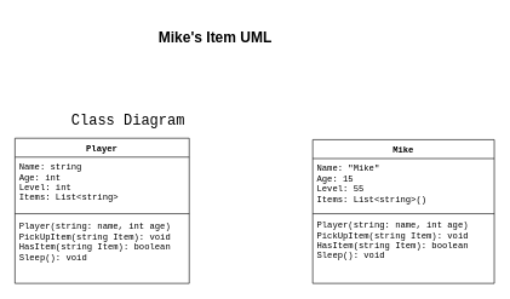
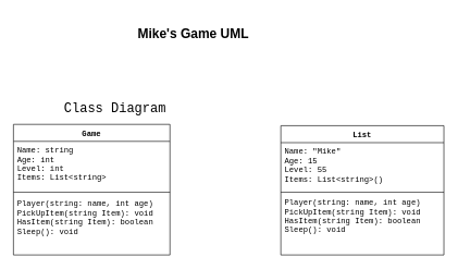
  <mxCell id="0" />
  <mxCell id="1" parent="0" />
- <mxCell id="2" value="Player" style="swimlane;fontStyle=1;align=center;verticalAlign=top;childLayout=stackLayout;horizontal=1;startSize=26;horizontalStack=0;resizeParent=1;resizeParentMax=0;resizeLast=0;collapsible=1;marginBottom=0;fontFamily=Courier New;" vertex="1" parent="1"><mxGeometry x="20" y="190" width="240" height="200" as="geometry" /></mxCell>
+ <mxCell id="2" value="Game" style="swimlane;fontStyle=1;align=center;verticalAlign=top;childLayout=stackLayout;horizontal=1;startSize=26;horizontalStack=0;resizeParent=1;resizeParentMax=0;resizeLast=0;collapsible=1;marginBottom=0;fontFamily=Courier New;" vertex="1" parent="1"><mxGeometry x="20" y="190" width="240" height="200" as="geometry" /></mxCell>
  <mxCell id="3" value="Name: string&#10;Age: int&#10;Level: int&#10;Items: List&lt;string&gt;&#10;" style="text;strokeColor=none;fillColor=none;align=left;verticalAlign=top;spacingLeft=4;spacingRight=4;overflow=hidden;rotatable=0;points=[[0,0.5],[1,0.5]];portConstraint=eastwest;fontFamily=Courier New;" vertex="1" parent="2"><mxGeometry y="26" width="240" height="74" as="geometry" /></mxCell>
  <mxCell id="4" value="" style="line;strokeWidth=1;fillColor=none;align=left;verticalAlign=middle;spacingTop=-1;spacingLeft=3;spacingRight=3;rotatable=0;labelPosition=right;points=[];portConstraint=eastwest;strokeColor=inherit;fontFamily=Courier New;" vertex="1" parent="2"><mxGeometry y="100" width="240" height="8" as="geometry" /></mxCell>
  <mxCell id="5" value="Player(string: name, int age)&#10;PickUpItem(string Item): void&#10;HasItem(string Item): boolean&#10;Sleep(): void&#10;" style="text;strokeColor=none;fillColor=none;align=left;verticalAlign=top;spacingLeft=4;spacingRight=4;overflow=hidden;rotatable=0;points=[[0,0.5],[1,0.5]];portConstraint=eastwest;fontFamily=Courier New;" vertex="1" parent="2"><mxGeometry y="108" width="240" height="92" as="geometry" /></mxCell>
- <mxCell id="6" value="Mike" style="swimlane;fontStyle=1;align=center;verticalAlign=top;childLayout=stackLayout;horizontal=1;startSize=26;horizontalStack=0;resizeParent=1;resizeParentMax=0;resizeLast=0;collapsible=1;marginBottom=0;fontFamily=Courier New;" vertex="1" parent="1"><mxGeometry x="430" y="192" width="250" height="198" as="geometry" /></mxCell>
+ <mxCell id="6" value="List" style="swimlane;fontStyle=1;align=center;verticalAlign=top;childLayout=stackLayout;horizontal=1;startSize=26;horizontalStack=0;resizeParent=1;resizeParentMax=0;resizeLast=0;collapsible=1;marginBottom=0;fontFamily=Courier New;" vertex="1" parent="1"><mxGeometry x="430" y="192" width="250" height="198" as="geometry" /></mxCell>
  <mxCell id="7" value="Name: &quot;Mike&quot;&#10;Age: 15&#10;Level: 55&#10;Items: List&lt;string&gt;()&#10;" style="text;strokeColor=none;fillColor=none;align=left;verticalAlign=top;spacingLeft=4;spacingRight=4;overflow=hidden;rotatable=0;points=[[0,0.5],[1,0.5]];portConstraint=eastwest;fontFamily=Courier New;" vertex="1" parent="6"><mxGeometry y="26" width="250" height="74" as="geometry" /></mxCell>
  <mxCell id="8" value="" style="line;strokeWidth=1;fillColor=none;align=left;verticalAlign=middle;spacingTop=-1;spacingLeft=3;spacingRight=3;rotatable=0;labelPosition=right;points=[];portConstraint=eastwest;strokeColor=inherit;fontFamily=Courier New;" vertex="1" parent="6"><mxGeometry y="100" width="250" height="4" as="geometry" /></mxCell>
  <mxCell id="9" value="Player(string: name, int age)&#10;PickUpItem(string Item): void&#10;HasItem(string Item): boolean&#10;Sleep(): void&#10;" style="text;strokeColor=none;fillColor=none;align=left;verticalAlign=top;spacingLeft=4;spacingRight=4;overflow=hidden;rotatable=0;points=[[0,0.5],[1,0.5]];portConstraint=eastwest;fontFamily=Courier New;" vertex="1" parent="6"><mxGeometry y="104" width="250" height="94" as="geometry" /></mxCell>
- <mxCell id="10" value="Mike's Item UML" style="text;html=1;strokeColor=none;fillColor=none;align=center;verticalAlign=middle;whiteSpace=wrap;rounded=0;fontSize=20;fontStyle=1" vertex="1" parent="1"><mxGeometry x="166" y="20" width="260" height="60" as="geometry" /></mxCell>
+ <mxCell id="10" value="Mike's Game UML" style="text;html=1;strokeColor=none;fillColor=none;align=center;verticalAlign=middle;whiteSpace=wrap;rounded=0;fontSize=20;fontStyle=1" vertex="1" parent="1"><mxGeometry x="166" y="20" width="260" height="60" as="geometry" /></mxCell>
  <mxCell id="11" value="Class Diagram" style="text;html=1;strokeColor=none;fillColor=none;align=center;verticalAlign=middle;whiteSpace=wrap;rounded=0;fontFamily=Courier New;fontSize=20;" vertex="1" parent="1"><mxGeometry x="96" y="150" width="160" height="30" as="geometry" /></mxCell>
